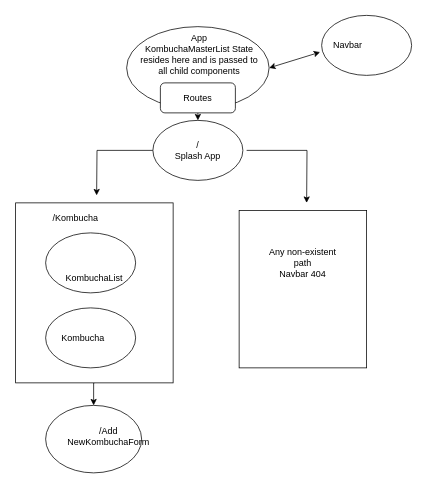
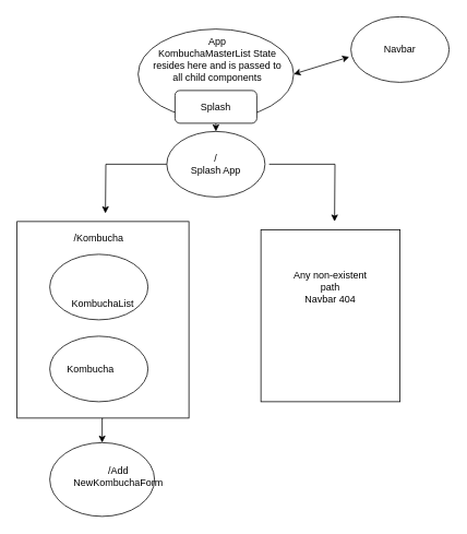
  <mxCell id="0" />
  <mxCell id="1" parent="0" />
  <mxCell id="2" value="" style="ellipse;whiteSpace=wrap;html=1;" vertex="1" parent="1"><mxGeometry x="168" y="35" width="190" height="110" as="geometry" /></mxCell>
  <mxCell id="3" value="App&lt;br&gt;KombuchaMasterList State resides here and is passed to all child components" style="text;html=1;strokeColor=none;fillColor=none;align=center;verticalAlign=middle;whiteSpace=wrap;rounded=0;" vertex="1" parent="1"><mxGeometry x="180" y="62" width="170" height="20" as="geometry" /></mxCell>
  <mxCell id="4" value="" style="ellipse;whiteSpace=wrap;html=1;" vertex="1" parent="1"><mxGeometry x="428" y="20" width="120" height="80" as="geometry" /></mxCell>
- <mxCell id="5" value="Navbar" style="text;html=1;strokeColor=none;fillColor=none;align=center;verticalAlign=middle;whiteSpace=wrap;rounded=0;" vertex="1" parent="1"><mxGeometry x="443" y="50" width="40" height="20" as="geometry" /></mxCell>
+ <mxCell id="5" value="Navbar" style="text;html=1;strokeColor=none;fillColor=none;align=center;verticalAlign=middle;whiteSpace=wrap;rounded=0;" vertex="1" parent="1"><mxGeometry x="468" y="50" width="40" height="20" as="geometry" /></mxCell>
  <mxCell id="6" value="" style="endArrow=classic;startArrow=classic;html=1;entryX=-0.017;entryY=0.613;entryDx=0;entryDy=0;entryPerimeter=0;" edge="1" parent="1" target="4"><mxGeometry width="50" height="50" relative="1" as="geometry"><mxPoint x="358" y="90" as="sourcePoint" /><mxPoint x="408" y="40" as="targetPoint" /></mxGeometry></mxCell>
  <mxCell id="7" style="edgeStyle=orthogonalEdgeStyle;rounded=0;orthogonalLoop=1;jettySize=auto;html=1;exitX=0.5;exitY=1;exitDx=0;exitDy=0;entryX=0.5;entryY=0;entryDx=0;entryDy=0;" edge="1" parent="1" source="8" target="17"><mxGeometry relative="1" as="geometry" /></mxCell>
  <mxCell id="8" value="" style="rounded=1;whiteSpace=wrap;html=1;" vertex="1" parent="1"><mxGeometry x="213" y="110" width="100" height="40" as="geometry" /></mxCell>
- <mxCell id="9" value="Routes" style="text;html=1;strokeColor=none;fillColor=none;align=center;verticalAlign=middle;whiteSpace=wrap;rounded=0;" vertex="1" parent="1"><mxGeometry x="243" y="120" width="40" height="20" as="geometry" /></mxCell>
+ <mxCell id="9" value="Splash" style="text;html=1;strokeColor=none;fillColor=none;align=center;verticalAlign=middle;whiteSpace=wrap;rounded=0;" vertex="1" parent="1"><mxGeometry x="243" y="120" width="40" height="20" as="geometry" /></mxCell>
  <mxCell id="10" style="edgeStyle=orthogonalEdgeStyle;rounded=0;orthogonalLoop=1;jettySize=auto;html=1;exitX=0.5;exitY=1;exitDx=0;exitDy=0;entryX=0.5;entryY=0;entryDx=0;entryDy=0;" edge="1" parent="1" source="11" target="20"><mxGeometry relative="1" as="geometry" /></mxCell>
  <mxCell id="11" value="" style="rounded=0;whiteSpace=wrap;html=1;" vertex="1" parent="1"><mxGeometry x="20" y="270" width="210" height="240" as="geometry" /></mxCell>
  <mxCell id="12" value="" style="ellipse;whiteSpace=wrap;html=1;" vertex="1" parent="1"><mxGeometry x="60" y="310" width="120" height="80" as="geometry" /></mxCell>
  <mxCell id="13" value="" style="ellipse;whiteSpace=wrap;html=1;" vertex="1" parent="1"><mxGeometry x="60" y="410" width="120" height="80" as="geometry" /></mxCell>
  <mxCell id="14" value="KombuchaList" style="text;html=1;strokeColor=none;fillColor=none;align=center;verticalAlign=middle;whiteSpace=wrap;rounded=0;" vertex="1" parent="1"><mxGeometry x="105" y="360" width="40" height="20" as="geometry" /></mxCell>
  <mxCell id="15" value="Kombucha" style="text;html=1;strokeColor=none;fillColor=none;align=center;verticalAlign=middle;whiteSpace=wrap;rounded=0;" vertex="1" parent="1"><mxGeometry x="90" y="440" width="40" height="20" as="geometry" /></mxCell>
  <mxCell id="16" style="edgeStyle=orthogonalEdgeStyle;rounded=0;orthogonalLoop=1;jettySize=auto;html=1;" edge="1" parent="1" source="17"><mxGeometry relative="1" as="geometry"><mxPoint x="128" y="260" as="targetPoint" /></mxGeometry></mxCell>
  <mxCell id="17" value="" style="ellipse;whiteSpace=wrap;html=1;" vertex="1" parent="1"><mxGeometry x="203" y="160" width="120" height="80" as="geometry" /></mxCell>
  <mxCell id="18" style="edgeStyle=orthogonalEdgeStyle;rounded=0;orthogonalLoop=1;jettySize=auto;html=1;exitX=1;exitY=0.5;exitDx=0;exitDy=0;" edge="1" parent="1" source="19"><mxGeometry relative="1" as="geometry"><mxPoint x="408" y="270" as="targetPoint" /></mxGeometry></mxCell>
  <mxCell id="19" value="/&lt;br&gt;Splash App" style="text;html=1;strokeColor=none;fillColor=none;align=center;verticalAlign=middle;whiteSpace=wrap;rounded=0;" vertex="1" parent="1"><mxGeometry x="198" y="190" width="130" height="20" as="geometry" /></mxCell>
  <mxCell id="20" value="" style="ellipse;whiteSpace=wrap;html=1;" vertex="1" parent="1"><mxGeometry x="60" y="540" width="128" height="90" as="geometry" /></mxCell>
  <mxCell id="21" value="/Add&lt;br&gt;NewKombuchaForm" style="text;html=1;strokeColor=none;fillColor=none;align=center;verticalAlign=middle;whiteSpace=wrap;rounded=0;" vertex="1" parent="1"><mxGeometry x="124" y="571" width="40" height="20" as="geometry" /></mxCell>
- <mxCell id="22" value="/Kombucha" style="text;html=1;strokeColor=none;fillColor=none;align=center;verticalAlign=middle;whiteSpace=wrap;rounded=0;" vertex="1" parent="1"><mxGeometry x="80" y="280" width="40" height="20" as="geometry" /></mxCell>
+ <mxCell id="22" value="/Kombucha" style="text;html=1;strokeColor=none;fillColor=none;align=center;verticalAlign=middle;whiteSpace=wrap;rounded=0;" vertex="1" parent="1"><mxGeometry x="100" y="280" width="40" height="20" as="geometry" /></mxCell>
  <mxCell id="23" value="" style="rounded=0;whiteSpace=wrap;html=1;" vertex="1" parent="1"><mxGeometry x="318" y="280" width="170" height="210" as="geometry" /></mxCell>
  <mxCell id="24" value="Any non-existent path&lt;br&gt;Navbar 404" style="text;html=1;strokeColor=none;fillColor=none;align=center;verticalAlign=middle;whiteSpace=wrap;rounded=0;" vertex="1" parent="1"><mxGeometry x="348" y="305" width="110" height="90" as="geometry" /></mxCell>
